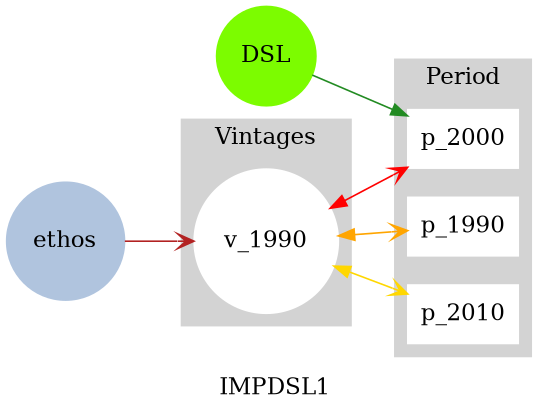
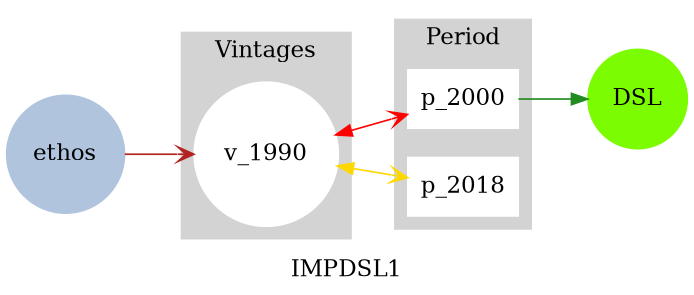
  strict digraph {
    color=black
    compound=True
    concentrate=True
    label=IMPDSL1
    rankdir=LR
    splines=False
    node [color=white shape=circle style=filled]
    edge [arrowhead=vee decorate=True dir=both fontsize=8 labelfloat=false labelfontcolor=lightgreen weight=0.5]
    v_1990
-   p_1990 [shape=box]
    p_2000 [shape=box]
-   p_2010 [shape=box]
+   p_2010 [shape=box label=p_2018]
    DSL [color=lawngreen]
    ethos [color=lightsteelblue]
    subgraph cluster_1 {
      color=lightgrey
      label=Vintages
      style=filled
      v_1990
    }
    subgraph cluster_2 {
      color=lightgrey
      label=Period
      style=filled
-     p_1990
      p_2000
      p_2010
    }
    subgraph sub_3 {
      DSL
      ethos
    }
    subgraph sub_4 {
      v_1990
      p_2000
      DSL
      ethos
    }
    subgraph sub_5 {
      v_1990
-     p_1990
      p_2000
      p_2010
    }
-   v_1990 -> p_1990 [color=orange label="   "]
    v_1990 -> p_2000 [color=red label="   "]
    v_1990 -> p_2010 [color=gold label="   "]
-   DSL -> p_2000 [arrowhead=normal color=forestgreen dir=forward label="   "]
+   p_2000 -> DSL [arrowhead=normal color=forestgreen dir=forward label="   "]
    ethos -> v_1990 [color=firebrick dir=forward label="   "]
  }
